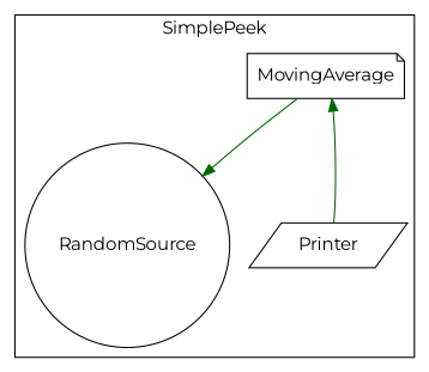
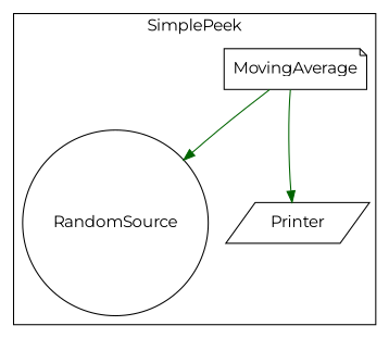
  digraph {
    fontname=Montserrat
    node [fontname=Montserrat]
    edge [color=darkgreen fontname=Montserrat]
    n1 [label=RandomSource shape=circle]
    n2 [label=MovingAverage shape=note]
    n3 [label=Printer shape=parallelogram]
    subgraph cluster_1 {
      label=SimplePeek
      n1
      n2
      n3
    }
    n2 -> n1
-   n3 -> n2
+   n2 -> n3
  }
